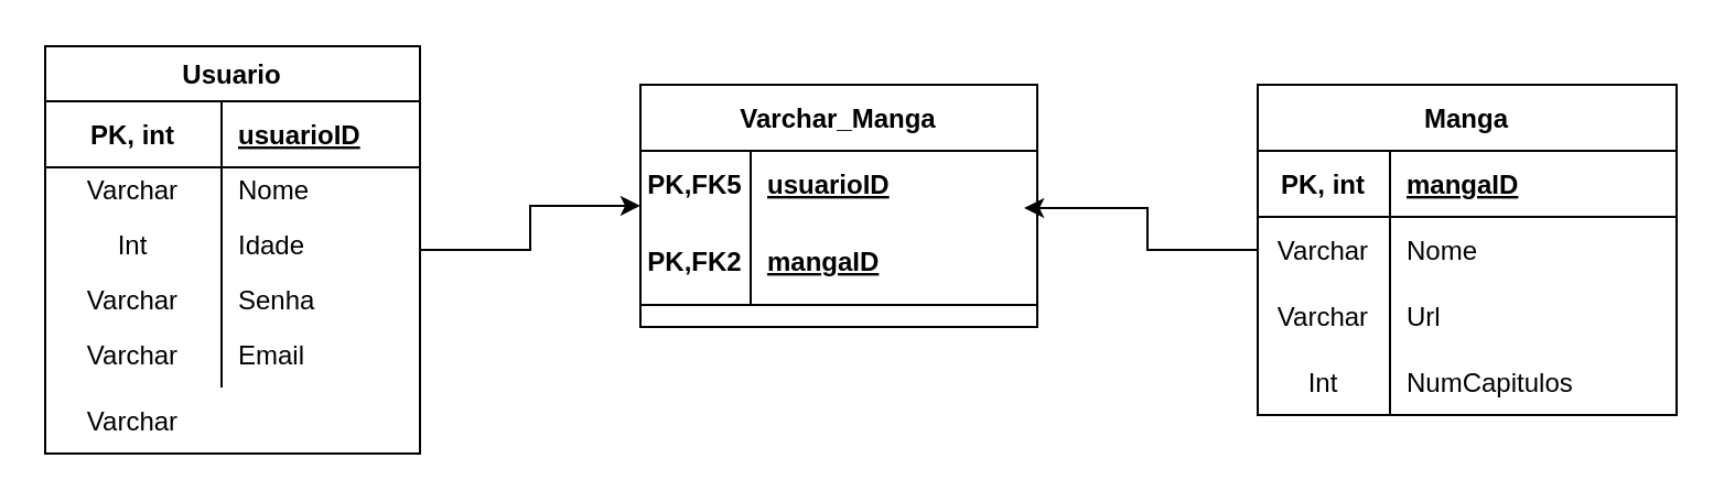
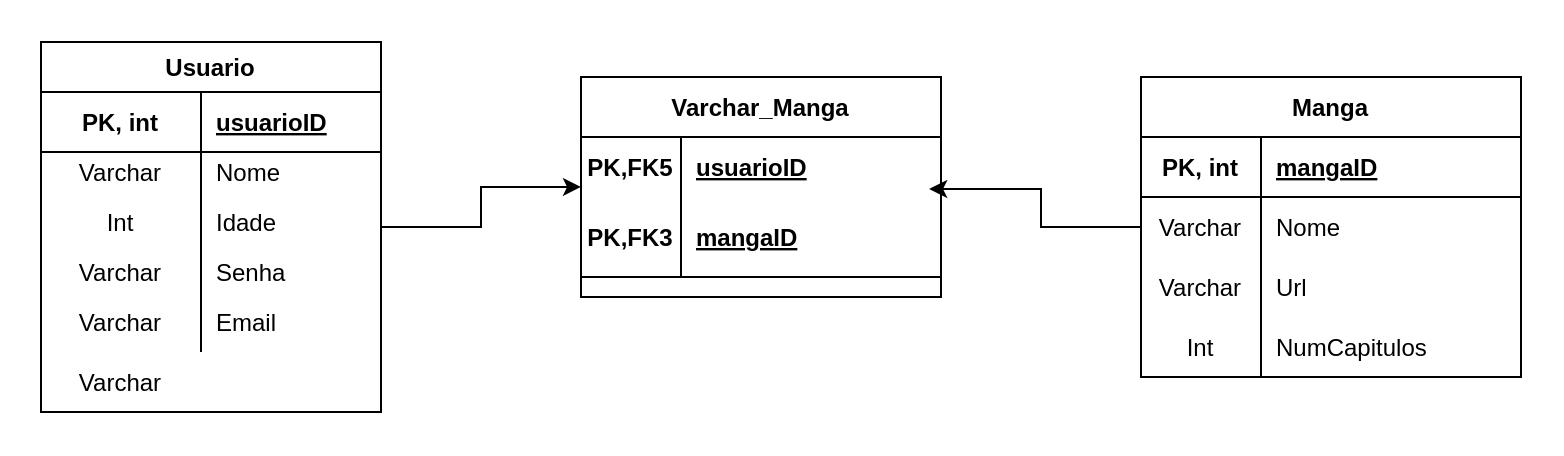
  <mxCell id="0" />
  <mxCell id="1" parent="0" />
  <mxCell id="2" style="edgeStyle=orthogonalEdgeStyle;rounded=0;orthogonalLoop=1;jettySize=auto;html=1;entryX=0;entryY=0.833;entryDx=0;entryDy=0;entryPerimeter=0;" parent="1" source="3" target="36" edge="1"><mxGeometry relative="1" as="geometry" /></mxCell>
  <mxCell id="3" value="Usuario" style="shape=table;startSize=25;container=1;collapsible=1;childLayout=tableLayout;fixedRows=1;rowLines=0;fontStyle=1;align=center;resizeLast=1;" parent="1" vertex="1"><mxGeometry x="20" y="20.5" width="170" height="185" as="geometry"><mxRectangle x="50" y="150" width="90" height="30" as="alternateBounds" /></mxGeometry></mxCell>
  <mxCell id="4" value="" style="shape=tableRow;horizontal=0;startSize=0;swimlaneHead=0;swimlaneBody=0;fillColor=none;collapsible=0;dropTarget=0;points=[[0,0.5],[1,0.5]];portConstraint=eastwest;top=0;left=0;right=0;bottom=1;" parent="3" vertex="1"><mxGeometry y="25" width="170" height="30" as="geometry" /></mxCell>
  <mxCell id="5" value="PK, int" style="shape=partialRectangle;connectable=0;fillColor=none;top=0;left=0;bottom=0;right=0;fontStyle=1;overflow=hidden;" parent="4" vertex="1"><mxGeometry width="80" height="30" as="geometry"><mxRectangle width="80" height="30" as="alternateBounds" /></mxGeometry></mxCell>
  <mxCell id="6" value="usuarioID" style="shape=partialRectangle;connectable=0;fillColor=none;top=0;left=0;bottom=0;right=0;align=left;spacingLeft=6;fontStyle=5;overflow=hidden;" parent="4" vertex="1"><mxGeometry x="80" width="90" height="30" as="geometry"><mxRectangle width="90" height="30" as="alternateBounds" /></mxGeometry></mxCell>
  <mxCell id="7" value="" style="shape=tableRow;horizontal=0;startSize=0;swimlaneHead=0;swimlaneBody=0;fillColor=none;collapsible=0;dropTarget=0;points=[[0,0.5],[1,0.5]];portConstraint=eastwest;top=0;left=0;right=0;bottom=0;" parent="3" vertex="1"><mxGeometry y="55" width="170" height="20" as="geometry" /></mxCell>
  <mxCell id="8" value="Varchar" style="shape=partialRectangle;connectable=0;fillColor=none;top=0;left=0;bottom=0;right=0;editable=1;overflow=hidden;" parent="7" vertex="1"><mxGeometry width="80" height="20" as="geometry"><mxRectangle width="80" height="20" as="alternateBounds" /></mxGeometry></mxCell>
  <mxCell id="9" value="Nome" style="shape=partialRectangle;connectable=0;fillColor=none;top=0;left=0;bottom=0;right=0;align=left;spacingLeft=6;overflow=hidden;" parent="7" vertex="1"><mxGeometry x="80" width="90" height="20" as="geometry"><mxRectangle width="90" height="20" as="alternateBounds" /></mxGeometry></mxCell>
  <mxCell id="10" value="" style="shape=tableRow;horizontal=0;startSize=0;swimlaneHead=0;swimlaneBody=0;fillColor=none;collapsible=0;dropTarget=0;points=[[0,0.5],[1,0.5]];portConstraint=eastwest;top=0;left=0;right=0;bottom=0;" parent="3" vertex="1"><mxGeometry y="75" width="170" height="30" as="geometry" /></mxCell>
  <mxCell id="11" value="Int" style="shape=partialRectangle;connectable=0;fillColor=none;top=0;left=0;bottom=0;right=0;editable=1;overflow=hidden;" parent="10" vertex="1"><mxGeometry width="80" height="30" as="geometry"><mxRectangle width="80" height="30" as="alternateBounds" /></mxGeometry></mxCell>
  <mxCell id="12" value="Idade" style="shape=partialRectangle;connectable=0;fillColor=none;top=0;left=0;bottom=0;right=0;align=left;spacingLeft=6;overflow=hidden;" parent="10" vertex="1"><mxGeometry x="80" width="90" height="30" as="geometry"><mxRectangle width="90" height="30" as="alternateBounds" /></mxGeometry></mxCell>
  <mxCell id="13" value="" style="shape=tableRow;horizontal=0;startSize=0;swimlaneHead=0;swimlaneBody=0;fillColor=none;collapsible=0;dropTarget=0;points=[[0,0.5],[1,0.5]];portConstraint=eastwest;top=0;left=0;right=0;bottom=0;" parent="3" vertex="1"><mxGeometry y="105" width="170" height="20" as="geometry" /></mxCell>
  <mxCell id="14" value="Varchar" style="shape=partialRectangle;connectable=0;fillColor=none;top=0;left=0;bottom=0;right=0;editable=1;overflow=hidden;" parent="13" vertex="1"><mxGeometry width="80" height="20" as="geometry"><mxRectangle width="80" height="20" as="alternateBounds" /></mxGeometry></mxCell>
  <mxCell id="15" value="Senha" style="shape=partialRectangle;connectable=0;fillColor=none;top=0;left=0;bottom=0;right=0;align=left;spacingLeft=6;overflow=hidden;" parent="13" vertex="1"><mxGeometry x="80" width="90" height="20" as="geometry"><mxRectangle width="90" height="20" as="alternateBounds" /></mxGeometry></mxCell>
  <mxCell id="16" value="" style="shape=tableRow;horizontal=0;startSize=0;swimlaneHead=0;swimlaneBody=0;fillColor=none;collapsible=0;dropTarget=0;points=[[0,0.5],[1,0.5]];portConstraint=eastwest;top=0;left=0;right=0;bottom=0;" parent="3" vertex="1"><mxGeometry y="125" width="170" height="30" as="geometry" /></mxCell>
  <mxCell id="17" value="Varchar" style="shape=partialRectangle;connectable=0;fillColor=none;top=0;left=0;bottom=0;right=0;editable=1;overflow=hidden;" parent="16" vertex="1"><mxGeometry width="80" height="30" as="geometry"><mxRectangle width="80" height="30" as="alternateBounds" /></mxGeometry></mxCell>
  <mxCell id="18" value="Email" style="shape=partialRectangle;connectable=0;fillColor=none;top=0;left=0;bottom=0;right=0;align=left;spacingLeft=6;overflow=hidden;" parent="16" vertex="1"><mxGeometry x="80" width="90" height="30" as="geometry"><mxRectangle width="90" height="30" as="alternateBounds" /></mxGeometry></mxCell>
  <mxCell id="19" value="" style="shape=partialRectangle;collapsible=0;dropTarget=0;pointerEvents=0;fillColor=none;top=0;left=0;bottom=0;right=0;points=[[0,0.5],[1,0.5]];portConstraint=eastwest;" parent="3" vertex="1"><mxGeometry y="155" width="170" height="30" as="geometry" /></mxCell>
  <mxCell id="20" value="Varchar" style="shape=partialRectangle;connectable=0;fillColor=none;top=0;left=0;bottom=0;right=0;editable=1;overflow=hidden;" parent="19" vertex="1"><mxGeometry width="80" height="30" as="geometry" /></mxCell>
  <mxCell id="21" style="edgeStyle=orthogonalEdgeStyle;rounded=0;orthogonalLoop=1;jettySize=auto;html=1;entryX=0.967;entryY=-0.1;entryDx=0;entryDy=0;entryPerimeter=0;" parent="1" source="22" target="39" edge="1"><mxGeometry relative="1" as="geometry"><mxPoint x="480" y="108" as="targetPoint" /></mxGeometry></mxCell>
  <mxCell id="22" value="Manga" style="shape=table;startSize=30;container=1;collapsible=1;childLayout=tableLayout;fixedRows=1;rowLines=0;fontStyle=1;align=center;resizeLast=1;" parent="1" vertex="1"><mxGeometry x="570" y="38" width="190" height="150" as="geometry"><mxRectangle x="390" y="150" width="80" height="30" as="alternateBounds" /></mxGeometry></mxCell>
  <mxCell id="23" value="" style="shape=tableRow;horizontal=0;startSize=0;swimlaneHead=0;swimlaneBody=0;fillColor=none;collapsible=0;dropTarget=0;points=[[0,0.5],[1,0.5]];portConstraint=eastwest;top=0;left=0;right=0;bottom=1;" parent="22" vertex="1"><mxGeometry y="30" width="190" height="30" as="geometry" /></mxCell>
  <mxCell id="24" value="PK, int" style="shape=partialRectangle;connectable=0;fillColor=none;top=0;left=0;bottom=0;right=0;fontStyle=1;overflow=hidden;" parent="23" vertex="1"><mxGeometry width="60" height="30" as="geometry"><mxRectangle width="60" height="30" as="alternateBounds" /></mxGeometry></mxCell>
  <mxCell id="25" value="mangaID" style="shape=partialRectangle;connectable=0;fillColor=none;top=0;left=0;bottom=0;right=0;align=left;spacingLeft=6;fontStyle=5;overflow=hidden;" parent="23" vertex="1"><mxGeometry x="60" width="130" height="30" as="geometry"><mxRectangle width="130" height="30" as="alternateBounds" /></mxGeometry></mxCell>
  <mxCell id="26" value="" style="shape=tableRow;horizontal=0;startSize=0;swimlaneHead=0;swimlaneBody=0;fillColor=none;collapsible=0;dropTarget=0;points=[[0,0.5],[1,0.5]];portConstraint=eastwest;top=0;left=0;right=0;bottom=0;" parent="22" vertex="1"><mxGeometry y="60" width="190" height="30" as="geometry" /></mxCell>
  <mxCell id="27" value="Varchar" style="shape=partialRectangle;connectable=0;fillColor=none;top=0;left=0;bottom=0;right=0;editable=1;overflow=hidden;" parent="26" vertex="1"><mxGeometry width="60" height="30" as="geometry"><mxRectangle width="60" height="30" as="alternateBounds" /></mxGeometry></mxCell>
  <mxCell id="28" value="Nome" style="shape=partialRectangle;connectable=0;fillColor=none;top=0;left=0;bottom=0;right=0;align=left;spacingLeft=6;overflow=hidden;" parent="26" vertex="1"><mxGeometry x="60" width="130" height="30" as="geometry"><mxRectangle width="130" height="30" as="alternateBounds" /></mxGeometry></mxCell>
  <mxCell id="29" value="" style="shape=tableRow;horizontal=0;startSize=0;swimlaneHead=0;swimlaneBody=0;fillColor=none;collapsible=0;dropTarget=0;points=[[0,0.5],[1,0.5]];portConstraint=eastwest;top=0;left=0;right=0;bottom=0;" parent="22" vertex="1"><mxGeometry y="90" width="190" height="30" as="geometry" /></mxCell>
  <mxCell id="30" value="Varchar" style="shape=partialRectangle;connectable=0;fillColor=none;top=0;left=0;bottom=0;right=0;editable=1;overflow=hidden;" parent="29" vertex="1"><mxGeometry width="60" height="30" as="geometry"><mxRectangle width="60" height="30" as="alternateBounds" /></mxGeometry></mxCell>
  <mxCell id="31" value="Url" style="shape=partialRectangle;connectable=0;fillColor=none;top=0;left=0;bottom=0;right=0;align=left;spacingLeft=6;overflow=hidden;" parent="29" vertex="1"><mxGeometry x="60" width="130" height="30" as="geometry"><mxRectangle width="130" height="30" as="alternateBounds" /></mxGeometry></mxCell>
  <mxCell id="32" value="" style="shape=tableRow;horizontal=0;startSize=0;swimlaneHead=0;swimlaneBody=0;fillColor=none;collapsible=0;dropTarget=0;points=[[0,0.5],[1,0.5]];portConstraint=eastwest;top=0;left=0;right=0;bottom=0;" parent="22" vertex="1"><mxGeometry y="120" width="190" height="30" as="geometry" /></mxCell>
  <mxCell id="33" value="Int" style="shape=partialRectangle;connectable=0;fillColor=none;top=0;left=0;bottom=0;right=0;editable=1;overflow=hidden;" parent="32" vertex="1"><mxGeometry width="60" height="30" as="geometry"><mxRectangle width="60" height="30" as="alternateBounds" /></mxGeometry></mxCell>
  <mxCell id="34" value="NumCapitulos" style="shape=partialRectangle;connectable=0;fillColor=none;top=0;left=0;bottom=0;right=0;align=left;spacingLeft=6;overflow=hidden;" parent="32" vertex="1"><mxGeometry x="60" width="130" height="30" as="geometry"><mxRectangle width="130" height="30" as="alternateBounds" /></mxGeometry></mxCell>
  <mxCell id="35" value="Varchar_Manga" style="shape=table;startSize=30;container=1;collapsible=1;childLayout=tableLayout;fixedRows=1;rowLines=0;fontStyle=1;align=center;resizeLast=1;" parent="1" vertex="1"><mxGeometry x="290" y="38" width="180" height="110" as="geometry" /></mxCell>
  <mxCell id="36" value="" style="shape=tableRow;horizontal=0;startSize=0;swimlaneHead=0;swimlaneBody=0;fillColor=none;collapsible=0;dropTarget=0;points=[[0,0.5],[1,0.5]];portConstraint=eastwest;top=0;left=0;right=0;bottom=0;" parent="35" vertex="1"><mxGeometry y="30" width="180" height="30" as="geometry" /></mxCell>
  <mxCell id="37" value="PK,FK5" style="shape=partialRectangle;connectable=0;fillColor=none;top=0;left=0;bottom=0;right=0;fontStyle=1;overflow=hidden;" parent="36" vertex="1"><mxGeometry width="50" height="30" as="geometry"><mxRectangle width="50" height="30" as="alternateBounds" /></mxGeometry></mxCell>
  <mxCell id="38" value="usuarioID" style="shape=partialRectangle;connectable=0;fillColor=none;top=0;left=0;bottom=0;right=0;align=left;spacingLeft=6;fontStyle=5;overflow=hidden;" parent="36" vertex="1"><mxGeometry x="50" width="130" height="30" as="geometry"><mxRectangle width="130" height="30" as="alternateBounds" /></mxGeometry></mxCell>
  <mxCell id="39" value="" style="shape=tableRow;horizontal=0;startSize=0;swimlaneHead=0;swimlaneBody=0;fillColor=none;collapsible=0;dropTarget=0;points=[[0,0.5],[1,0.5]];portConstraint=eastwest;top=0;left=0;right=0;bottom=1;" parent="35" vertex="1"><mxGeometry y="60" width="180" height="40" as="geometry" /></mxCell>
- <mxCell id="40" value="PK,FK2" style="shape=partialRectangle;connectable=0;fillColor=none;top=0;left=0;bottom=0;right=0;fontStyle=1;overflow=hidden;" parent="39" vertex="1"><mxGeometry width="50" height="40" as="geometry"><mxRectangle width="50" height="40" as="alternateBounds" /></mxGeometry></mxCell>
+ <mxCell id="40" value="PK,FK3" style="shape=partialRectangle;connectable=0;fillColor=none;top=0;left=0;bottom=0;right=0;fontStyle=1;overflow=hidden;" parent="39" vertex="1"><mxGeometry width="50" height="40" as="geometry"><mxRectangle width="50" height="40" as="alternateBounds" /></mxGeometry></mxCell>
  <mxCell id="41" value="mangaID" style="shape=partialRectangle;connectable=0;fillColor=none;top=0;left=0;bottom=0;right=0;align=left;spacingLeft=6;fontStyle=5;overflow=hidden;" parent="39" vertex="1"><mxGeometry x="50" width="130" height="40" as="geometry"><mxRectangle width="130" height="40" as="alternateBounds" /></mxGeometry></mxCell>
